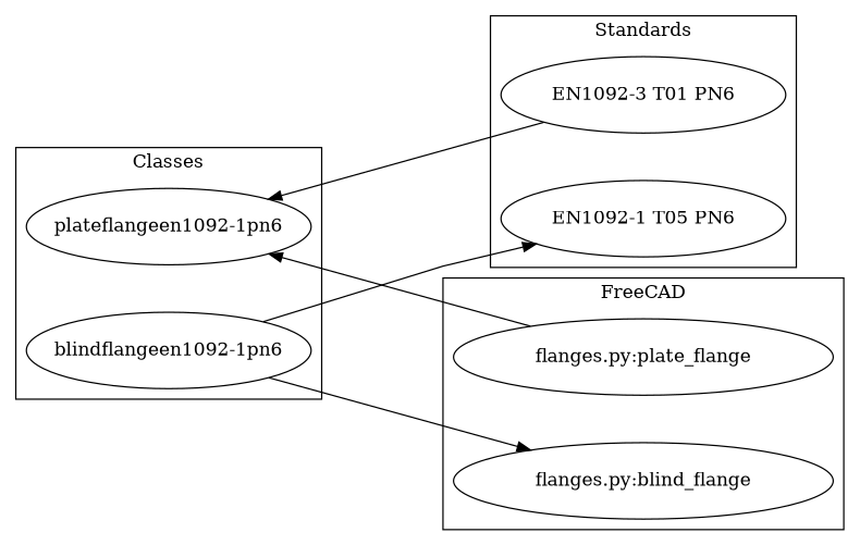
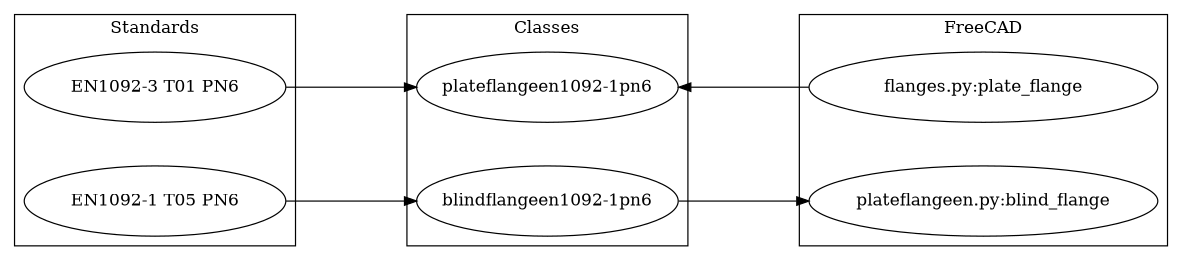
  digraph {
    nodesep=0.5
    rankdir=LR
    ranksep=1.5
    splines=polyline
    node [fixedsize=true]
    "plateflangeen1092-1pn6" [height=0.8 width=3]
    "blindflangeen1092-1pn6" [height=0.8 width=3]
    n3 [height=0.8 label="EN1092-3 T01 PN6" width=3]
    "EN1092-1 T05 PN6" [height=0.8 width=3]
    "flanges.py:plate_flange" [height=0.8 width=4]
-   "flanges.py:blind_flange" [height=0.8 width=4]
+   "flanges.py:blind_flange" [height=0.8 width=4 label="plateflangeen.py:blind_flange"]
    subgraph cluster_1 {
      label=Classes
      "plateflangeen1092-1pn6"
      "blindflangeen1092-1pn6"
    }
    subgraph cluster_2 {
      label=Standards
      n3
      "EN1092-1 T05 PN6"
    }
    subgraph cluster_3 {
      label=FreeCAD
      "flanges.py:plate_flange"
      "flanges.py:blind_flange"
    }
    subgraph cluster_4 {
      label=OpenSCAD
    }
    "blindflangeen1092-1pn6" -> "flanges.py:blind_flange"
    n3 -> "plateflangeen1092-1pn6"
-   "blindflangeen1092-1pn6" -> "EN1092-1 T05 PN6"
+   "EN1092-1 T05 PN6" -> "blindflangeen1092-1pn6"
    "flanges.py:plate_flange" -> "plateflangeen1092-1pn6"
  }
